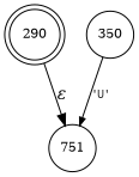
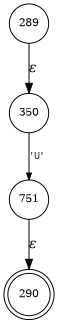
  digraph {
    rankdir=TB
    node [fixedsize=true fontsize=11 shape=circle peripheries=1]
    edge [fontname="Times-Italic"]
    n1 [label=290 shape=doublecircle width=.6 peripheries=""]
+   n2 [label=289 width=.55]
    n3 [label=350 width=.55]
    n4 [label=751 width=.55]
+   n2 -> n3 [label="&epsilon;"]
    n3 -> n4 [arrowhead=normal arrowsize=.7 fontname=Courier fontsize=11 label="'U'"]
-   n1 -> n4 [label="&epsilon;"]
+   n4 -> n1 [label="&epsilon;"]
  }
